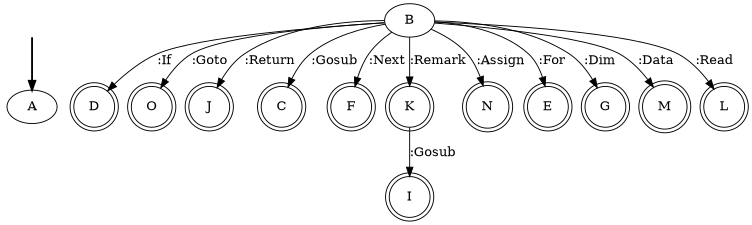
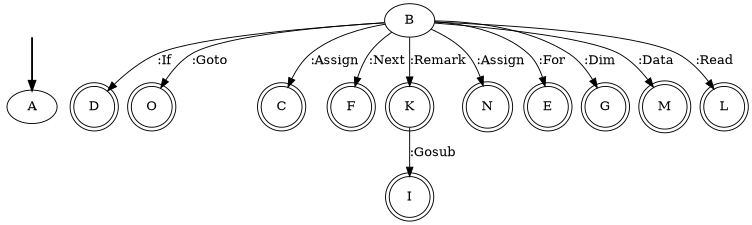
  digraph {
    node [shape=doublecircle]
    fake [style=invisible shape=""]
    A [root=true shape=""]
    B [shape=""]
    D
    O
-   J
    C
    F
    K
    N
    E
    G
    M
    L
    I
    fake -> A [style=bold]
    B -> D [label=":If"]
    B -> O [label=":Goto"]
-   B -> J [label=":Return"]
-   B -> C [label=":Gosub"]
+   B -> C [label=":Assign"]
    B -> F [label=":Next"]
    B -> K [label=":Remark"]
    B -> N [label=":Assign"]
    B -> E [label=":For"]
    B -> G [label=":Dim"]
    B -> M [label=":Data"]
    B -> L [label=":Read"]
    K -> I [label=":Gosub"]
  }
